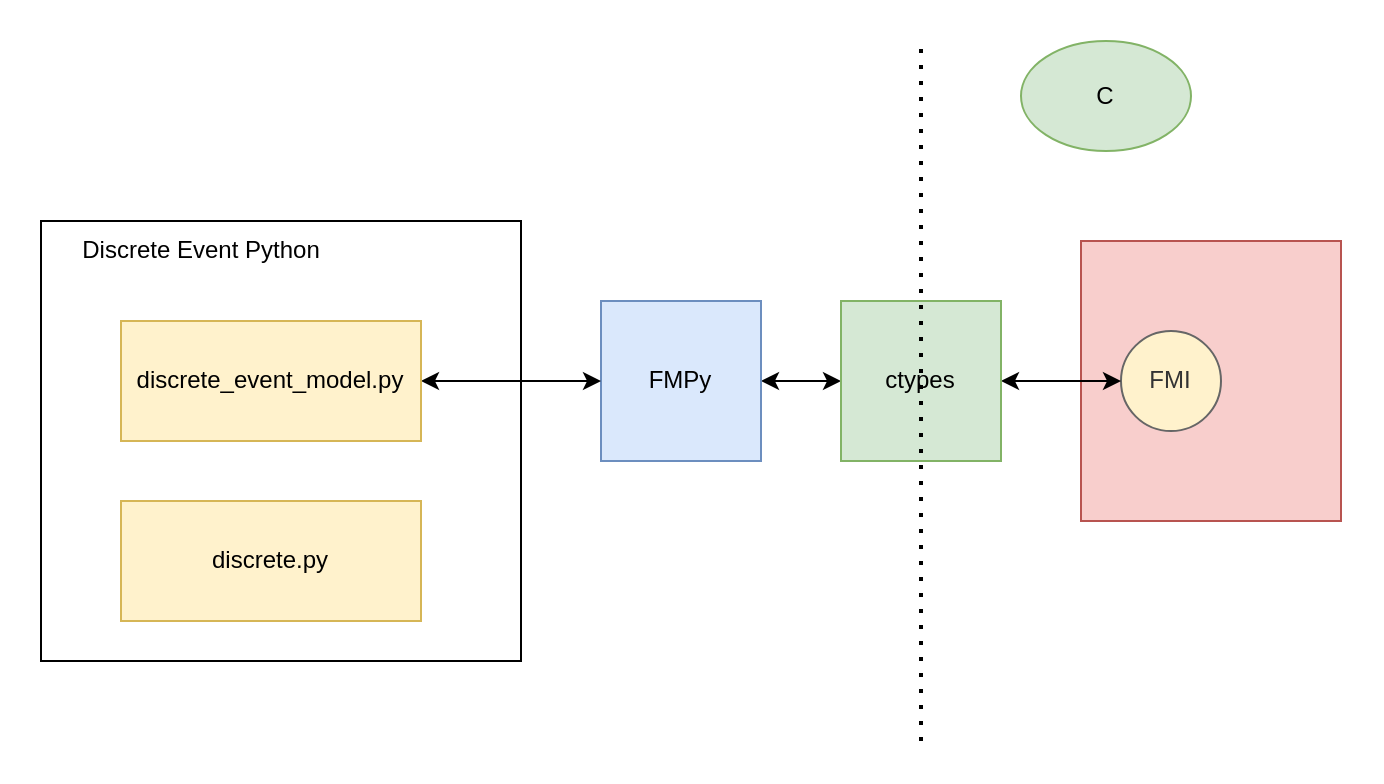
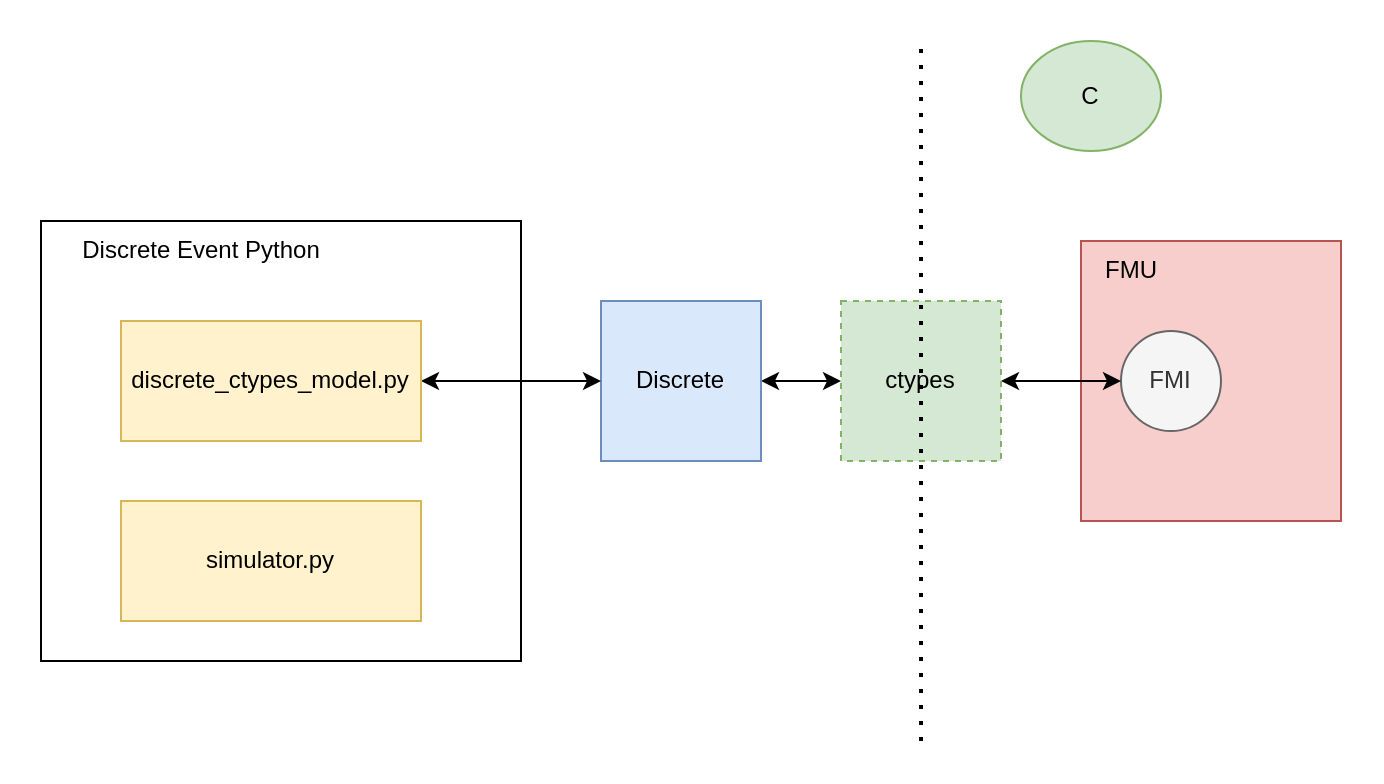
  <mxCell id="0" />
  <mxCell id="1" parent="0" />
  <mxCell id="2" value="" style="rounded=0;whiteSpace=wrap;html=1;" parent="1" vertex="1"><mxGeometry x="20" y="110" width="240" height="220" as="geometry" /></mxCell>
  <mxCell id="3" value="" style="rounded=0;whiteSpace=wrap;html=1;fillColor=#f8cecc;strokeColor=#b85450;" parent="1" vertex="1"><mxGeometry x="540" y="120" width="130" height="140" as="geometry" /></mxCell>
- <mxCell id="4" value="FMI" style="ellipse;whiteSpace=wrap;html=1;aspect=fixed;fillColor=#fff2cc;fontColor=#333333;strokeColor=#666666;" parent="1" vertex="1"><mxGeometry x="560" y="165" width="50" height="50" as="geometry" /></mxCell>
+ <mxCell id="4" value="FMI" style="ellipse;whiteSpace=wrap;html=1;aspect=fixed;fillColor=#f5f5f5;fontColor=#333333;strokeColor=#666666;" parent="1" vertex="1"><mxGeometry x="560" y="165" width="50" height="50" as="geometry" /></mxCell>
  <mxCell id="5" style="edgeStyle=orthogonalEdgeStyle;rounded=0;orthogonalLoop=1;jettySize=auto;html=1;exitX=1;exitY=0.5;exitDx=0;exitDy=0;entryX=0;entryY=0.5;entryDx=0;entryDy=0;startArrow=classic;startFill=1;" parent="1" source="6" target="11" edge="1"><mxGeometry relative="1" as="geometry" /></mxCell>
- <mxCell id="6" value="FMPy" style="whiteSpace=wrap;html=1;aspect=fixed;fillColor=#dae8fc;strokeColor=#6c8ebf;" parent="1" vertex="1"><mxGeometry x="300" y="150" width="80" height="80" as="geometry" /></mxCell>
+ <mxCell id="6" value="Discrete" style="whiteSpace=wrap;html=1;aspect=fixed;fillColor=#dae8fc;strokeColor=#6c8ebf;" parent="1" vertex="1"><mxGeometry x="300" y="150" width="80" height="80" as="geometry" /></mxCell>
  <mxCell id="7" style="edgeStyle=orthogonalEdgeStyle;rounded=0;orthogonalLoop=1;jettySize=auto;html=1;exitX=1;exitY=0.5;exitDx=0;exitDy=0;entryX=0;entryY=0.5;entryDx=0;entryDy=0;startArrow=classic;startFill=1;" parent="1" source="8" target="6" edge="1"><mxGeometry relative="1" as="geometry" /></mxCell>
- <mxCell id="8" value="discrete_event_model.py" style="rounded=0;whiteSpace=wrap;html=1;fillColor=#fff2cc;strokeColor=#d6b656;" parent="1" vertex="1"><mxGeometry x="60" y="160" width="150" height="60" as="geometry" /></mxCell>
- <mxCell id="9" value="discrete.py" style="rounded=0;whiteSpace=wrap;html=1;fillColor=#fff2cc;strokeColor=#d6b656;" parent="1" vertex="1"><mxGeometry x="60" y="250" width="150" height="60" as="geometry" /></mxCell>
+ <mxCell id="8" value="discrete_ctypes_model.py" style="rounded=0;whiteSpace=wrap;html=1;fillColor=#fff2cc;strokeColor=#d6b656;" parent="1" vertex="1"><mxGeometry x="60" y="160" width="150" height="60" as="geometry" /></mxCell>
+ <mxCell id="9" value="simulator.py" style="rounded=0;whiteSpace=wrap;html=1;fillColor=#fff2cc;strokeColor=#d6b656;" parent="1" vertex="1"><mxGeometry x="60" y="250" width="150" height="60" as="geometry" /></mxCell>
  <mxCell id="10" style="edgeStyle=orthogonalEdgeStyle;rounded=0;orthogonalLoop=1;jettySize=auto;html=1;exitX=1;exitY=0.5;exitDx=0;exitDy=0;entryX=0;entryY=0.5;entryDx=0;entryDy=0;startArrow=classic;startFill=1;" parent="1" source="11" target="4" edge="1"><mxGeometry relative="1" as="geometry" /></mxCell>
- <mxCell id="11" value="ctypes" style="whiteSpace=wrap;html=1;aspect=fixed;fillColor=#d5e8d4;strokeColor=#82b366;" parent="1" vertex="1"><mxGeometry x="420" y="150" width="80" height="80" as="geometry" /></mxCell>
+ <mxCell id="11" value="ctypes" style="whiteSpace=wrap;html=1;aspect=fixed;fillColor=#d5e8d4;strokeColor=#82b366;dashed=1;" parent="1" vertex="1"><mxGeometry x="420" y="150" width="80" height="80" as="geometry" /></mxCell>
  <mxCell id="12" value="" style="endArrow=none;dashed=1;html=1;dashPattern=1 3;strokeWidth=2;rounded=0;" parent="1" edge="1"><mxGeometry width="50" height="50" relative="1" as="geometry"><mxPoint x="460" y="370" as="sourcePoint" /><mxPoint x="460" y="20" as="targetPoint" /></mxGeometry></mxCell>
- <mxCell id="13" value="C" style="ellipse;whiteSpace=wrap;html=1;fillColor=#d5e8d4;strokeColor=#82b366;" vertex="1" parent="1"><mxGeometry x="510" y="20" width="85" height="55" as="geometry" /></mxCell>
+ <mxCell id="13" value="C" style="ellipse;whiteSpace=wrap;html=1;fillColor=#d5e8d4;strokeColor=#82b366;" vertex="1" parent="1"><mxGeometry x="510" y="20" width="70" height="55" as="geometry" /></mxCell>
+ <mxCell id="14" value="FMU" style="text;html=1;align=center;verticalAlign=middle;resizable=0;points=[];autosize=1;strokeColor=none;fillColor=none;" vertex="1" parent="1"><mxGeometry x="540" y="120" width="50" height="30" as="geometry" /></mxCell>
  <mxCell id="15" value="Discrete Event Python" style="text;html=1;align=center;verticalAlign=middle;resizable=0;points=[];autosize=1;strokeColor=none;fillColor=none;" vertex="1" parent="1"><mxGeometry x="20" y="110" width="160" height="30" as="geometry" /></mxCell>
